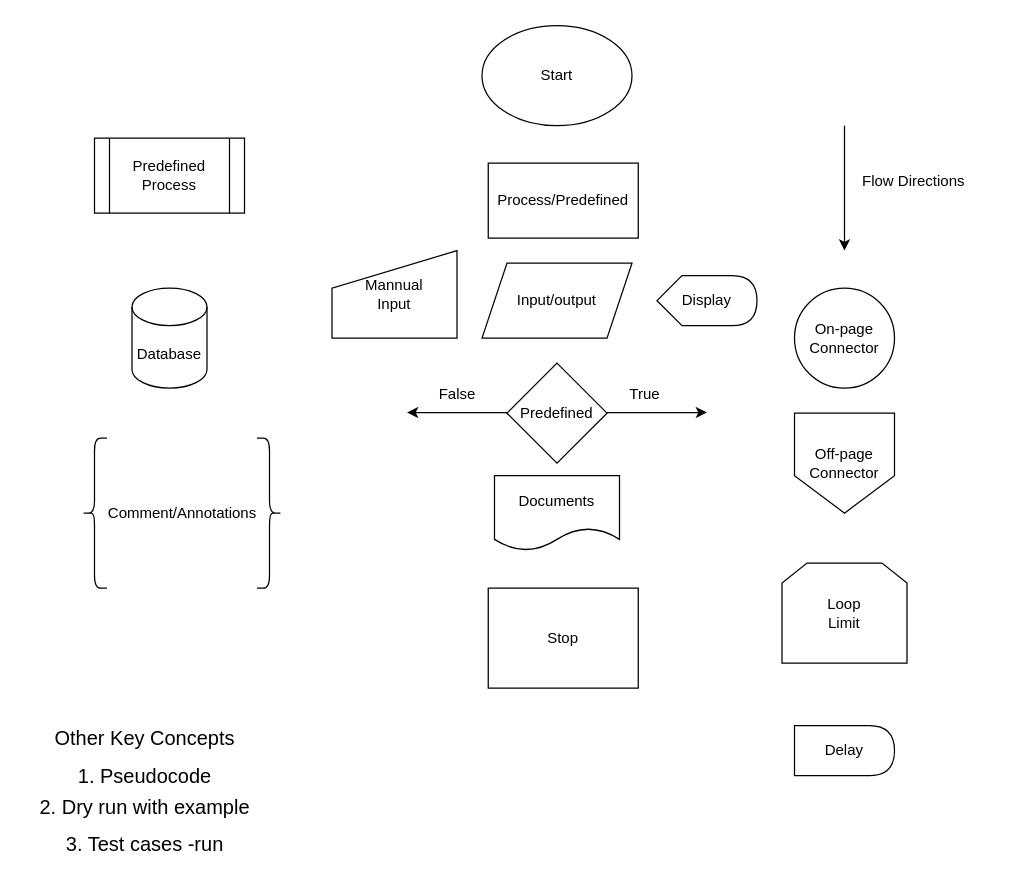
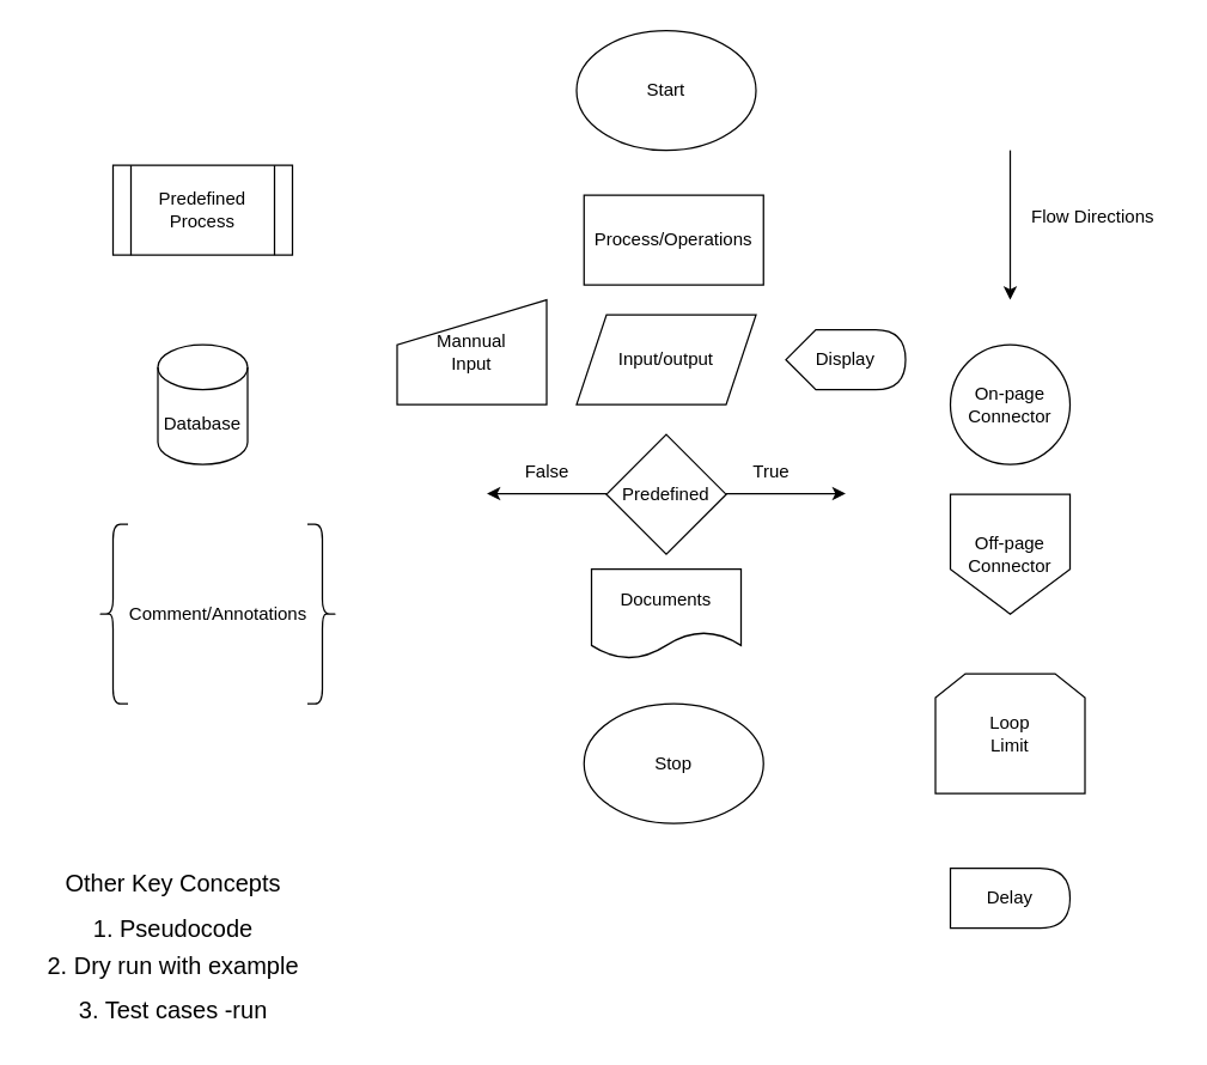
  <mxCell id="0" />
  <mxCell id="1" parent="0" />
- <mxCell id="2" value="Stop" style="whiteSpace=wrap;html=1;rounded=0;" vertex="1" parent="1"><mxGeometry x="390" y="470" width="120" height="80" as="geometry" /></mxCell>
+ <mxCell id="2" value="Stop" style="ellipse;whiteSpace=wrap;html=1;" vertex="1" parent="1"><mxGeometry x="390" y="470" width="120" height="80" as="geometry" /></mxCell>
  <mxCell id="3" value="Start" style="ellipse;whiteSpace=wrap;html=1;" vertex="1" parent="1"><mxGeometry x="385" y="20" width="120" height="80" as="geometry" /></mxCell>
- <mxCell id="4" value="Process/Predefined" style="rounded=0;whiteSpace=wrap;html=1;" vertex="1" parent="1"><mxGeometry x="390" y="130" width="120" height="60" as="geometry" /></mxCell>
+ <mxCell id="4" value="Process/Operations" style="rounded=0;whiteSpace=wrap;html=1;" vertex="1" parent="1"><mxGeometry x="390" y="130" width="120" height="60" as="geometry" /></mxCell>
  <mxCell id="5" value="Input/output" style="shape=parallelogram;perimeter=parallelogramPerimeter;whiteSpace=wrap;html=1;fixedSize=1;" vertex="1" parent="1"><mxGeometry x="385" y="210" width="120" height="60" as="geometry" /></mxCell>
  <mxCell id="6" value="Predefined" style="rhombus;whiteSpace=wrap;html=1;" vertex="1" parent="1"><mxGeometry x="405" y="290" width="80" height="80" as="geometry" /></mxCell>
  <mxCell id="7" value="" style="endArrow=classic;html=1;" edge="1" parent="1"><mxGeometry width="50" height="50" relative="1" as="geometry"><mxPoint x="485" y="329.5" as="sourcePoint" /><mxPoint x="565" y="329.5" as="targetPoint" /><Array as="points"><mxPoint x="525" y="329.5" /></Array></mxGeometry></mxCell>
  <mxCell id="8" value="" style="endArrow=classic;html=1;" edge="1" parent="1"><mxGeometry width="50" height="50" relative="1" as="geometry"><mxPoint x="405" y="329.5" as="sourcePoint" /><mxPoint x="325" y="329.5" as="targetPoint" /></mxGeometry></mxCell>
  <mxCell id="9" value="True" style="text;html=1;align=center;verticalAlign=middle;resizable=0;points=[];autosize=1;strokeColor=none;fillColor=none;" vertex="1" parent="1"><mxGeometry x="490" y="300" width="50" height="30" as="geometry" /></mxCell>
  <mxCell id="10" value="False" style="text;html=1;align=center;verticalAlign=middle;resizable=0;points=[];autosize=1;strokeColor=none;fillColor=none;" vertex="1" parent="1"><mxGeometry x="340" y="300" width="50" height="30" as="geometry" /></mxCell>
  <mxCell id="11" value="" style="shape=curlyBracket;whiteSpace=wrap;html=1;rounded=1;labelPosition=left;verticalLabelPosition=middle;align=right;verticalAlign=middle;" vertex="1" parent="1"><mxGeometry x="65" y="350" width="20" height="120" as="geometry" /></mxCell>
  <mxCell id="12" value="" style="shape=curlyBracket;whiteSpace=wrap;html=1;rounded=1;flipH=1;labelPosition=right;verticalLabelPosition=middle;align=left;verticalAlign=middle;" vertex="1" parent="1"><mxGeometry x="205" y="350" width="20" height="120" as="geometry" /></mxCell>
  <mxCell id="13" value="Comment/Annotations" style="text;html=1;align=center;verticalAlign=middle;resizable=0;points=[];autosize=1;strokeColor=none;fillColor=none;" vertex="1" parent="1"><mxGeometry x="75" y="395" width="140" height="30" as="geometry" /></mxCell>
  <mxCell id="14" value="Documents" style="shape=document;whiteSpace=wrap;html=1;boundedLbl=1;" vertex="1" parent="1"><mxGeometry x="395" y="380" width="100" height="60" as="geometry" /></mxCell>
  <mxCell id="15" value="Database" style="shape=cylinder3;whiteSpace=wrap;html=1;boundedLbl=1;backgroundOutline=1;size=15;" vertex="1" parent="1"><mxGeometry x="105" y="230" width="60" height="80" as="geometry" /></mxCell>
  <mxCell id="16" value="" style="endArrow=classic;html=1;" edge="1" parent="1"><mxGeometry width="50" height="50" relative="1" as="geometry"><mxPoint x="675" y="100" as="sourcePoint" /><mxPoint x="675" y="200" as="targetPoint" /></mxGeometry></mxCell>
  <mxCell id="17" value="Flow Directions" style="text;html=1;align=center;verticalAlign=middle;resizable=0;points=[];autosize=1;strokeColor=none;fillColor=none;" vertex="1" parent="1"><mxGeometry x="675" y="130" width="110" height="30" as="geometry" /></mxCell>
  <mxCell id="18" value="Predefined&lt;br&gt;Process" style="shape=process;whiteSpace=wrap;html=1;backgroundOutline=1;" vertex="1" parent="1"><mxGeometry x="75" y="110" width="120" height="60" as="geometry" /></mxCell>
  <mxCell id="19" value="On-page&lt;br&gt;Connector" style="ellipse;whiteSpace=wrap;html=1;aspect=fixed;" vertex="1" parent="1"><mxGeometry x="635" y="230" width="80" height="80" as="geometry" /></mxCell>
  <mxCell id="20" value="Off-page&lt;br&gt;Connector" style="shape=offPageConnector;whiteSpace=wrap;html=1;" vertex="1" parent="1"><mxGeometry x="635" y="330" width="80" height="80" as="geometry" /></mxCell>
  <mxCell id="21" value="Mannual&lt;br&gt;Input" style="shape=manualInput;whiteSpace=wrap;html=1;" vertex="1" parent="1"><mxGeometry x="265" y="200" width="100" height="70" as="geometry" /></mxCell>
  <mxCell id="22" value="Loop&lt;br&gt;Limit" style="shape=loopLimit;whiteSpace=wrap;html=1;" vertex="1" parent="1"><mxGeometry x="625" y="450" width="100" height="80" as="geometry" /></mxCell>
  <mxCell id="23" value="Delay" style="shape=delay;whiteSpace=wrap;html=1;" vertex="1" parent="1"><mxGeometry x="635" y="580" width="80" height="40" as="geometry" /></mxCell>
  <mxCell id="24" value="Display" style="shape=display;whiteSpace=wrap;html=1;" vertex="1" parent="1"><mxGeometry x="525" y="220" width="80" height="40" as="geometry" /></mxCell>
  <mxCell id="25" value="&lt;font style=&quot;font-size: 16px;&quot;&gt;Other Key Concepts&lt;/font&gt;" style="text;html=1;align=center;verticalAlign=middle;resizable=0;points=[];autosize=1;strokeColor=none;fillColor=none;" vertex="1" parent="1"><mxGeometry x="30" y="575" width="170" height="30" as="geometry" /></mxCell>
  <mxCell id="26" value="1. Pseudocode" style="text;html=1;align=center;verticalAlign=middle;resizable=0;points=[];autosize=1;strokeColor=none;fillColor=none;fontSize=16;" vertex="1" parent="1"><mxGeometry x="50" y="605" width="130" height="30" as="geometry" /></mxCell>
  <mxCell id="27" value="2. Dry run with example" style="text;html=1;align=center;verticalAlign=middle;resizable=0;points=[];autosize=1;strokeColor=none;fillColor=none;fontSize=16;" vertex="1" parent="1"><mxGeometry x="20" y="630" width="190" height="30" as="geometry" /></mxCell>
  <mxCell id="28" value="3. Test cases -run" style="text;html=1;align=center;verticalAlign=middle;resizable=0;points=[];autosize=1;strokeColor=none;fillColor=none;fontSize=16;" vertex="1" parent="1"><mxGeometry x="40" y="660" width="150" height="30" as="geometry" /></mxCell>
